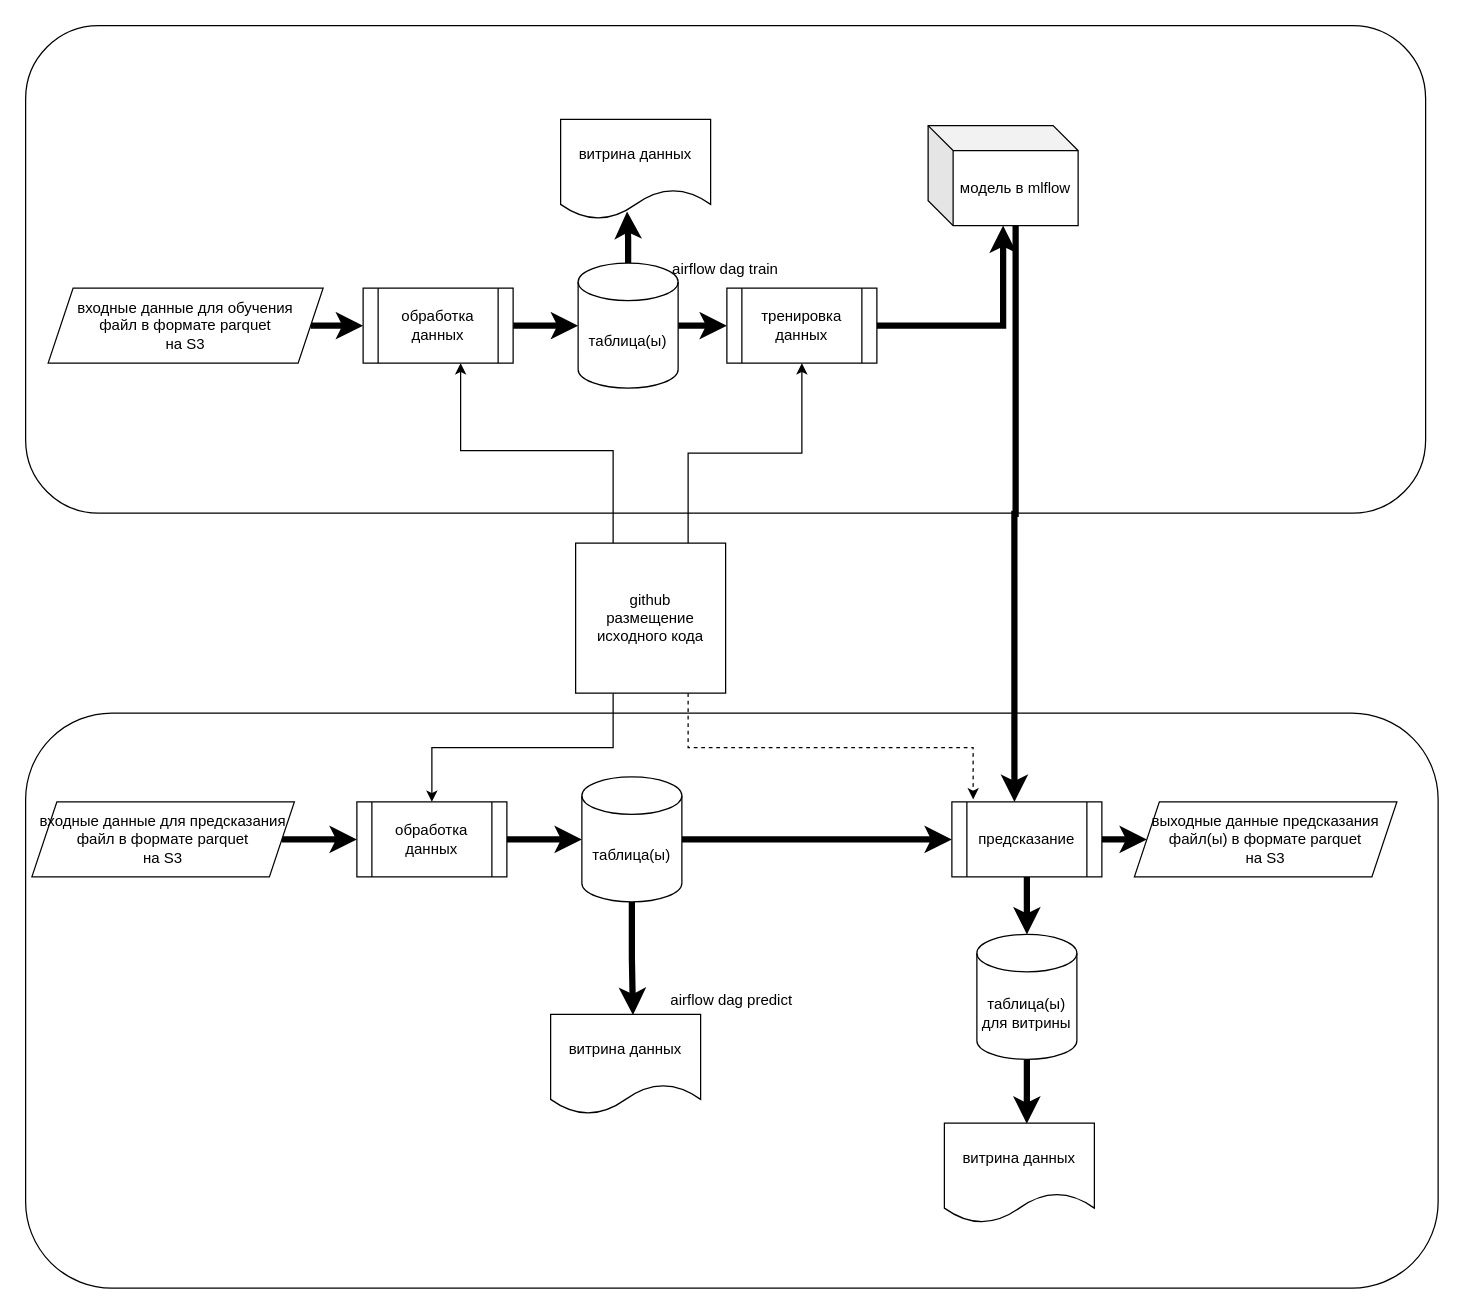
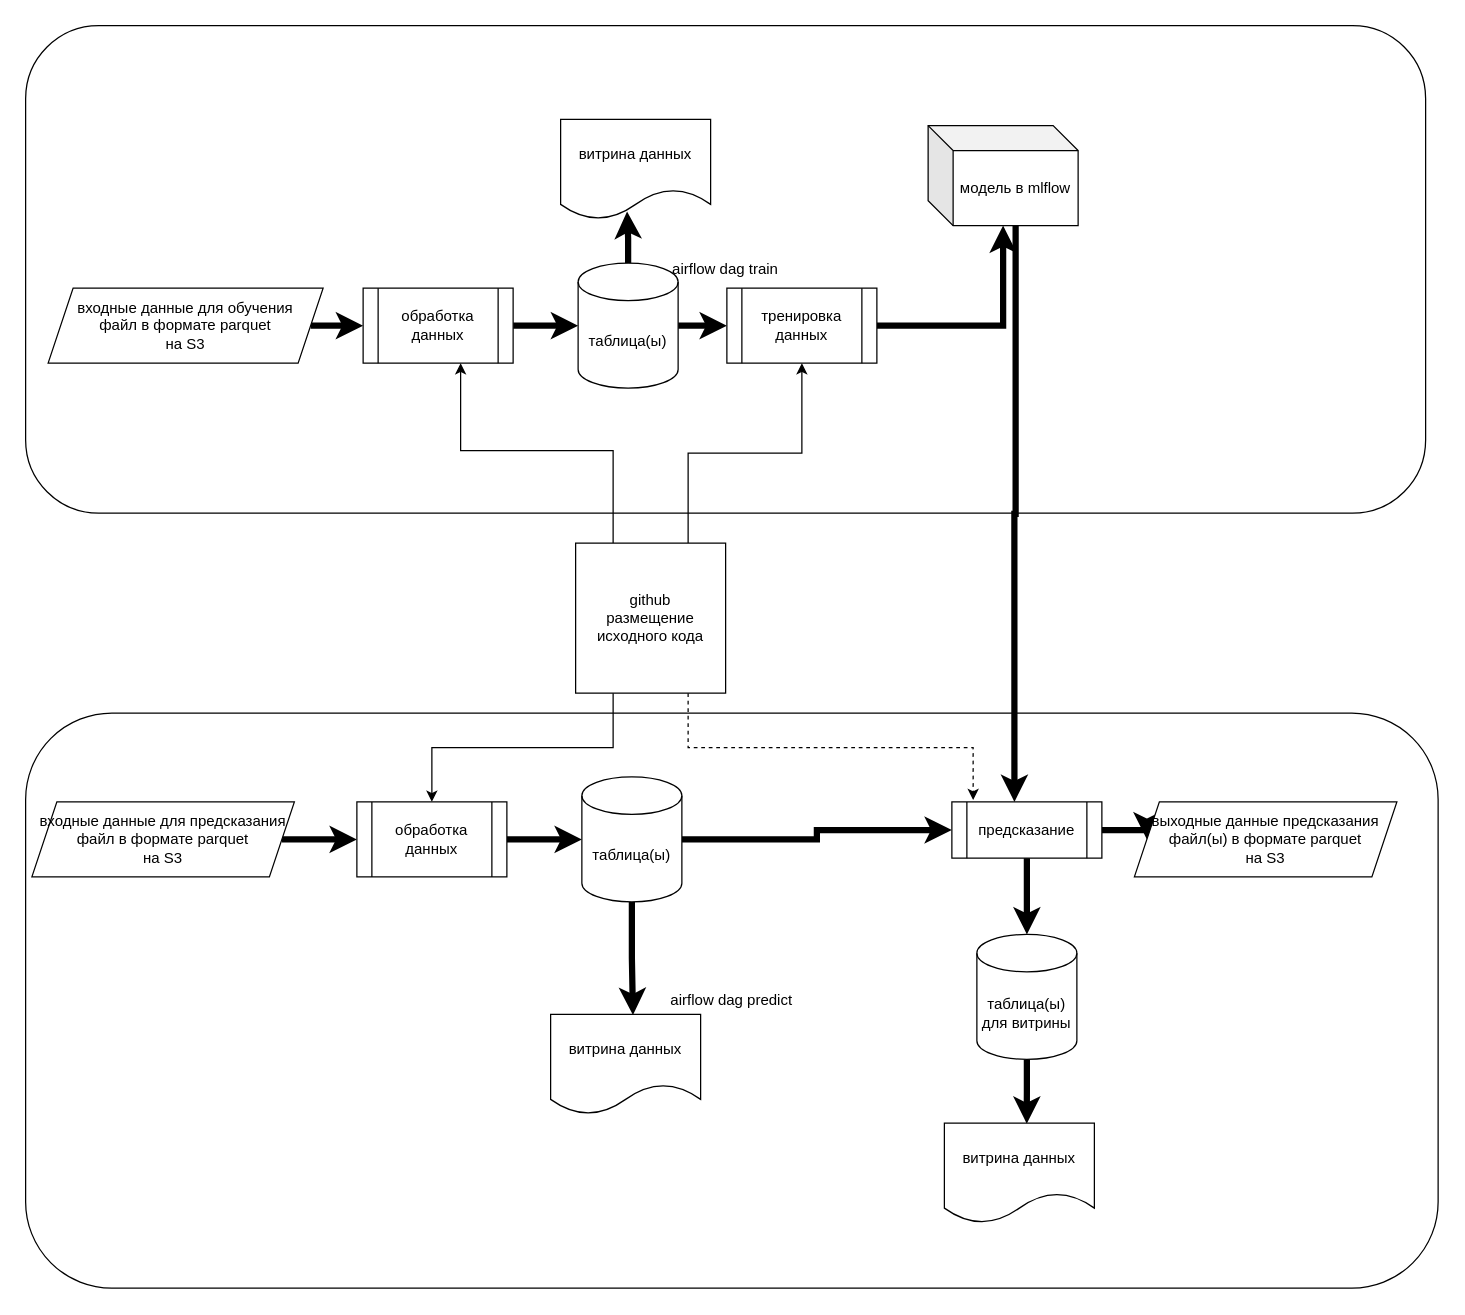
  <mxCell id="0" />
  <mxCell id="1" parent="0" />
  <mxCell id="2" value="airflow dag train" style="rounded=1;whiteSpace=wrap;html=1;" vertex="1" parent="1"><mxGeometry x="20" y="20" width="1120" height="390" as="geometry" /></mxCell>
  <mxCell id="3" value="airflow dag predict" style="rounded=1;whiteSpace=wrap;html=1;" vertex="1" parent="1"><mxGeometry x="20" y="570" width="1130" height="460" as="geometry" /></mxCell>
  <mxCell id="4" value="" style="edgeStyle=orthogonalEdgeStyle;rounded=0;orthogonalLoop=1;jettySize=auto;html=1;strokeWidth=5;" edge="1" parent="1" source="5" target="7"><mxGeometry relative="1" as="geometry" /></mxCell>
  <mxCell id="5" value="входные данные для обучения&lt;br&gt;файл в формате parquet&lt;br&gt;на S3" style="shape=parallelogram;perimeter=parallelogramPerimeter;whiteSpace=wrap;html=1;fixedSize=1;" vertex="1" parent="1"><mxGeometry x="38" y="230" width="220" height="60" as="geometry" /></mxCell>
  <mxCell id="6" value="" style="edgeStyle=orthogonalEdgeStyle;rounded=0;orthogonalLoop=1;jettySize=auto;html=1;strokeWidth=5;" edge="1" parent="1" source="7" target="10"><mxGeometry relative="1" as="geometry" /></mxCell>
  <mxCell id="7" value="обработка данных" style="shape=process;whiteSpace=wrap;html=1;backgroundOutline=1;" vertex="1" parent="1"><mxGeometry x="290" y="230" width="120" height="60" as="geometry" /></mxCell>
  <mxCell id="8" value="" style="edgeStyle=orthogonalEdgeStyle;rounded=0;orthogonalLoop=1;jettySize=auto;html=1;strokeWidth=5;" edge="1" parent="1" source="10" target="13"><mxGeometry relative="1" as="geometry" /></mxCell>
  <mxCell id="9" style="edgeStyle=orthogonalEdgeStyle;rounded=0;orthogonalLoop=1;jettySize=auto;html=1;entryX=0.443;entryY=0.921;entryDx=0;entryDy=0;entryPerimeter=0;strokeWidth=5;" edge="1" parent="1" source="10" target="11"><mxGeometry relative="1" as="geometry" /></mxCell>
  <mxCell id="10" value="таблица(ы)" style="shape=cylinder3;whiteSpace=wrap;html=1;boundedLbl=1;backgroundOutline=1;size=15;" vertex="1" parent="1"><mxGeometry x="462" y="210" width="80" height="100" as="geometry" /></mxCell>
  <mxCell id="11" value="витрина данных" style="shape=document;whiteSpace=wrap;html=1;boundedLbl=1;" vertex="1" parent="1"><mxGeometry x="448" y="95" width="120" height="80" as="geometry" /></mxCell>
  <mxCell id="12" value="" style="edgeStyle=orthogonalEdgeStyle;rounded=0;orthogonalLoop=1;jettySize=auto;html=1;strokeWidth=5;" edge="1" parent="1" source="13" target="15"><mxGeometry relative="1" as="geometry" /></mxCell>
  <mxCell id="13" value="тренировка данных" style="shape=process;whiteSpace=wrap;html=1;backgroundOutline=1;" vertex="1" parent="1"><mxGeometry x="581" y="230" width="120" height="60" as="geometry" /></mxCell>
  <mxCell id="14" style="edgeStyle=orthogonalEdgeStyle;rounded=0;orthogonalLoop=1;jettySize=auto;html=1;exitX=0;exitY=0;exitDx=70;exitDy=80;exitPerimeter=0;entryX=0.417;entryY=0;entryDx=0;entryDy=0;entryPerimeter=0;strokeWidth=5;" edge="1" parent="1" source="15" target="26"><mxGeometry relative="1" as="geometry" /></mxCell>
  <mxCell id="15" value="модель в mlflow" style="shape=cube;whiteSpace=wrap;html=1;boundedLbl=1;backgroundOutline=1;darkOpacity=0.05;darkOpacity2=0.1;" vertex="1" parent="1"><mxGeometry x="742" y="100" width="120" height="80" as="geometry" /></mxCell>
  <mxCell id="16" value="" style="edgeStyle=orthogonalEdgeStyle;rounded=0;orthogonalLoop=1;jettySize=auto;html=1;strokeWidth=5;" edge="1" parent="1" source="17" target="19"><mxGeometry relative="1" as="geometry" /></mxCell>
  <mxCell id="17" value="входные данные для предсказания&lt;br&gt;файл в формате parquet&lt;br&gt;на S3" style="shape=parallelogram;perimeter=parallelogramPerimeter;whiteSpace=wrap;html=1;fixedSize=1;" vertex="1" parent="1"><mxGeometry x="25" y="641" width="210" height="60" as="geometry" /></mxCell>
  <mxCell id="18" value="" style="edgeStyle=orthogonalEdgeStyle;rounded=0;orthogonalLoop=1;jettySize=auto;html=1;strokeWidth=5;" edge="1" parent="1" source="19" target="22"><mxGeometry relative="1" as="geometry" /></mxCell>
  <mxCell id="19" value="обработка данных" style="shape=process;whiteSpace=wrap;html=1;backgroundOutline=1;" vertex="1" parent="1"><mxGeometry x="285" y="641" width="120" height="60" as="geometry" /></mxCell>
  <mxCell id="20" style="edgeStyle=orthogonalEdgeStyle;rounded=0;orthogonalLoop=1;jettySize=auto;html=1;exitX=0.5;exitY=1;exitDx=0;exitDy=0;exitPerimeter=0;entryX=0.549;entryY=0.006;entryDx=0;entryDy=0;entryPerimeter=0;strokeWidth=5;" edge="1" parent="1" source="22" target="23"><mxGeometry relative="1" as="geometry" /></mxCell>
  <mxCell id="21" style="edgeStyle=orthogonalEdgeStyle;rounded=0;orthogonalLoop=1;jettySize=auto;html=1;exitX=1;exitY=0.5;exitDx=0;exitDy=0;exitPerimeter=0;strokeWidth=5;" edge="1" parent="1" source="22" target="26"><mxGeometry relative="1" as="geometry" /></mxCell>
  <mxCell id="22" value="таблица(ы)" style="shape=cylinder3;whiteSpace=wrap;html=1;boundedLbl=1;backgroundOutline=1;size=15;" vertex="1" parent="1"><mxGeometry x="465" y="621" width="80" height="100" as="geometry" /></mxCell>
  <mxCell id="23" value="витрина данных" style="shape=document;whiteSpace=wrap;html=1;boundedLbl=1;" vertex="1" parent="1"><mxGeometry x="440" y="811" width="120" height="80" as="geometry" /></mxCell>
  <mxCell id="24" style="edgeStyle=orthogonalEdgeStyle;rounded=0;orthogonalLoop=1;jettySize=auto;html=1;exitX=1;exitY=0.5;exitDx=0;exitDy=0;entryX=0;entryY=0.5;entryDx=0;entryDy=0;strokeWidth=5;" edge="1" parent="1" source="26" target="27"><mxGeometry relative="1" as="geometry" /></mxCell>
  <mxCell id="25" value="" style="edgeStyle=orthogonalEdgeStyle;rounded=0;orthogonalLoop=1;jettySize=auto;html=1;strokeWidth=5;" edge="1" parent="1" source="26" target="29"><mxGeometry relative="1" as="geometry" /></mxCell>
- <mxCell id="26" value="предсказание" style="shape=process;whiteSpace=wrap;html=1;backgroundOutline=1;" vertex="1" parent="1"><mxGeometry x="761" y="641" width="120" height="60" as="geometry" /></mxCell>
+ <mxCell id="26" value="предсказание" style="shape=process;whiteSpace=wrap;html=1;backgroundOutline=1;" vertex="1" parent="1"><mxGeometry x="761" y="641" width="120" height="45" as="geometry" /></mxCell>
  <mxCell id="27" value="выходные данные предсказания&lt;br&gt;файл(ы) в формате parquet&lt;br&gt;на S3" style="shape=parallelogram;perimeter=parallelogramPerimeter;whiteSpace=wrap;html=1;fixedSize=1;" vertex="1" parent="1"><mxGeometry x="907" y="641" width="210" height="60" as="geometry" /></mxCell>
  <mxCell id="28" style="edgeStyle=orthogonalEdgeStyle;rounded=0;orthogonalLoop=1;jettySize=auto;html=1;exitX=0.5;exitY=1;exitDx=0;exitDy=0;exitPerimeter=0;entryX=0.549;entryY=0.006;entryDx=0;entryDy=0;entryPerimeter=0;strokeWidth=5;" edge="1" parent="1" source="29" target="30"><mxGeometry relative="1" as="geometry" /></mxCell>
  <mxCell id="29" value="таблица(ы)&lt;br&gt;для витрины" style="shape=cylinder3;whiteSpace=wrap;html=1;boundedLbl=1;backgroundOutline=1;size=15;" vertex="1" parent="1"><mxGeometry x="781" y="747" width="80" height="100" as="geometry" /></mxCell>
  <mxCell id="30" value="витрина данных" style="shape=document;whiteSpace=wrap;html=1;boundedLbl=1;" vertex="1" parent="1"><mxGeometry x="755" y="898" width="120" height="80" as="geometry" /></mxCell>
  <mxCell id="31" style="edgeStyle=orthogonalEdgeStyle;rounded=0;orthogonalLoop=1;jettySize=auto;html=1;exitX=0.25;exitY=0;exitDx=0;exitDy=0;" edge="1" parent="1" source="35" target="7"><mxGeometry relative="1" as="geometry"><mxPoint x="533" y="504" as="sourcePoint" /><Array as="points"><mxPoint x="490" y="360" /><mxPoint x="368" y="360" /></Array></mxGeometry></mxCell>
  <mxCell id="32" style="edgeStyle=orthogonalEdgeStyle;rounded=0;orthogonalLoop=1;jettySize=auto;html=1;exitX=0.75;exitY=0;exitDx=0;exitDy=0;" edge="1" parent="1" source="35" target="13"><mxGeometry relative="1" as="geometry"><mxPoint x="563" y="504" as="sourcePoint" /></mxGeometry></mxCell>
  <mxCell id="33" style="edgeStyle=orthogonalEdgeStyle;rounded=0;orthogonalLoop=1;jettySize=auto;html=1;exitX=0.25;exitY=1;exitDx=0;exitDy=0;entryX=0.5;entryY=0;entryDx=0;entryDy=0;" edge="1" parent="1" source="35" target="19"><mxGeometry relative="1" as="geometry" /></mxCell>
  <mxCell id="34" style="edgeStyle=orthogonalEdgeStyle;rounded=0;orthogonalLoop=1;jettySize=auto;html=1;exitX=0.75;exitY=1;exitDx=0;exitDy=0;entryX=0.142;entryY=-0.033;entryDx=0;entryDy=0;entryPerimeter=0;dashed=1;" edge="1" parent="1" source="35" target="26"><mxGeometry relative="1" as="geometry" /></mxCell>
  <mxCell id="35" value="github&lt;br&gt;размещение исходного кода" style="whiteSpace=wrap;html=1;aspect=fixed;" vertex="1" parent="1"><mxGeometry x="460" y="434" width="120" height="120" as="geometry" /></mxCell>
